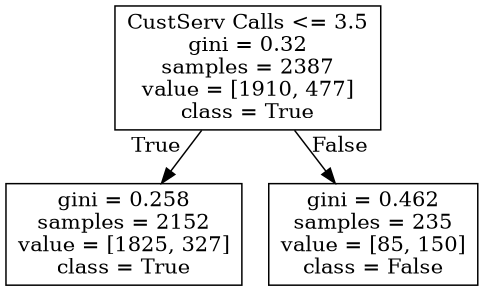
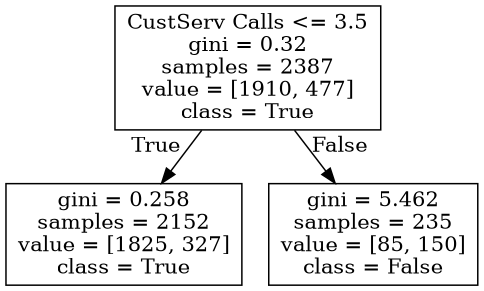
  digraph {
    node [shape=box]
    edge [labeldistance=2.5]
    n1 [label="CustServ Calls <= 3.5\ngini = 0.32\nsamples = 2387\nvalue = [1910, 477]\nclass = True"]
    n2 [label="gini = 0.258\nsamples = 2152\nvalue = [1825, 327]\nclass = True"]
-   n3 [label="gini = 0.462\nsamples = 235\nvalue = [85, 150]\nclass = False"]
+   n3 [label="gini = 5.462\nsamples = 235\nvalue = [85, 150]\nclass = False"]
    n1 -> n2 [headlabel=True labelangle=45]
    n1 -> n3 [headlabel=False labelangle=-45]
  }
